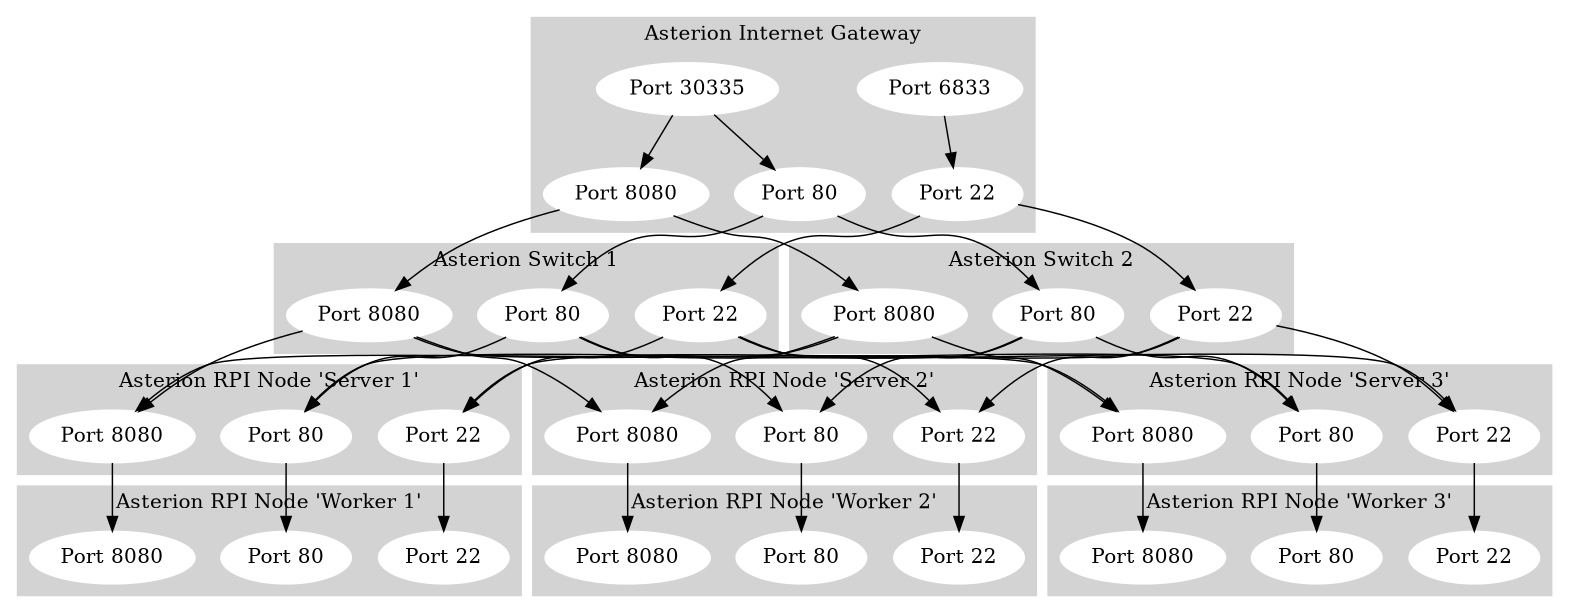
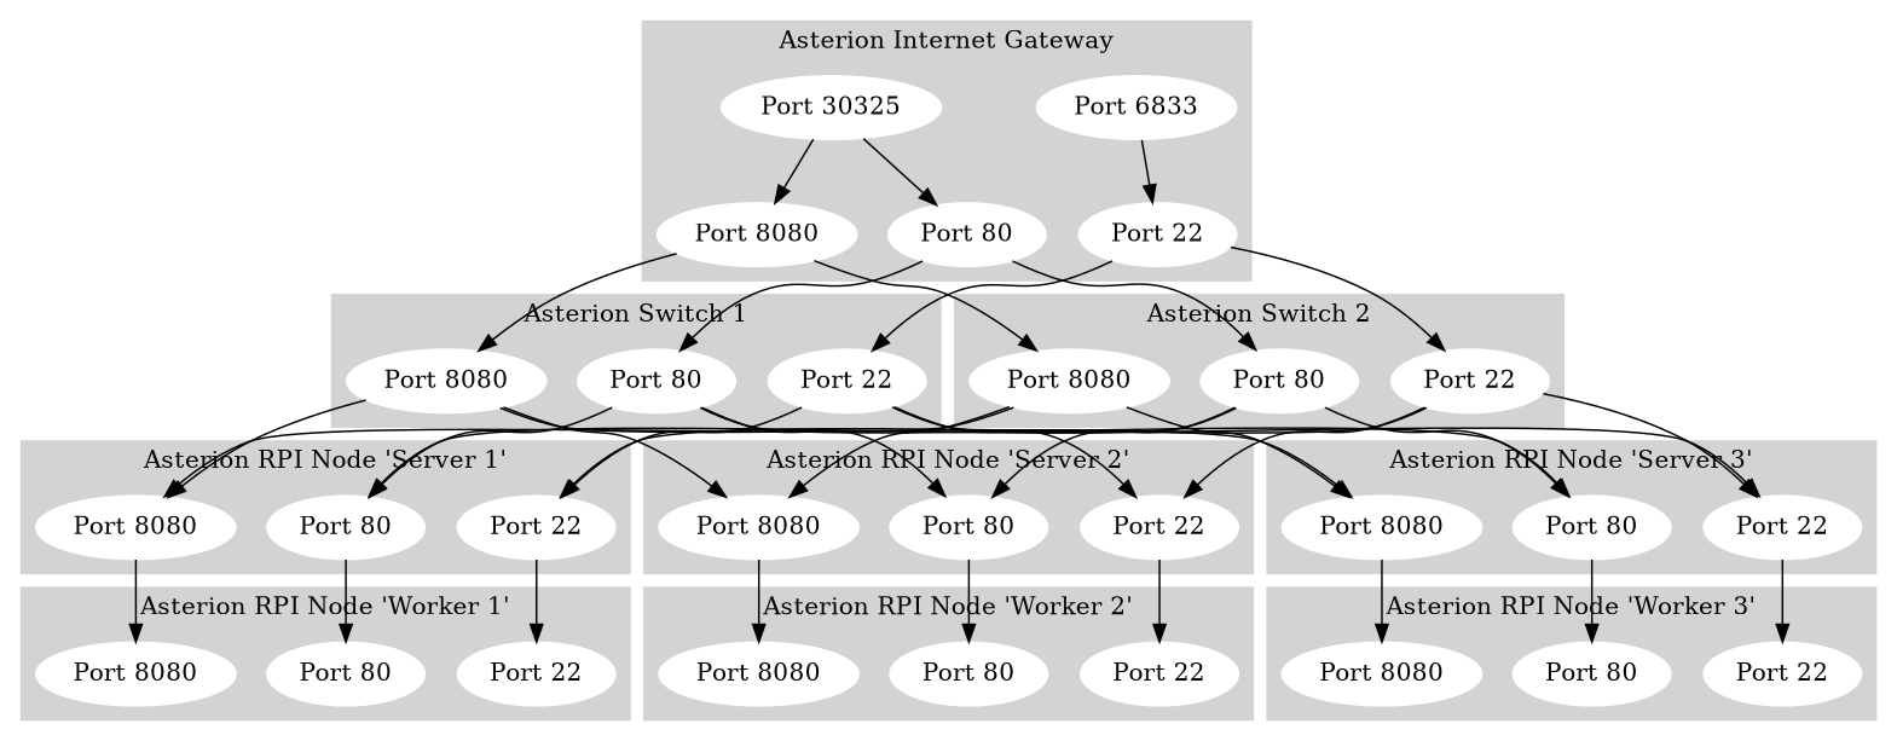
  digraph {
    node [color=white style=filled]
    n1 [label="Port 8080"]
    n2 [label="Port 80"]
    n3 [label="Port 22"]
    n4 [label="Port 6833"]
-   n5 [label="Port 30335"]
+   n5 [label="Port 30325"]
    n6 [label="Port 8080"]
    n7 [label="Port 80"]
    n8 [label="Port 22"]
    n9 [label="Port 8080"]
    n10 [label="Port 80"]
    n11 [label="Port 22"]
    n12 [label="Port 8080"]
    n13 [label="Port 80"]
    n14 [label="Port 22"]
    n15 [label="Port 8080"]
    n16 [label="Port 80"]
    n17 [label="Port 22"]
    n18 [label="Port 8080"]
    n19 [label="Port 80"]
    n20 [label="Port 22"]
    n21 [label="Port 8080"]
    n22 [label="Port 80"]
    n23 [label="Port 22"]
    n24 [label="Port 8080"]
    n25 [label="Port 80"]
    n26 [label="Port 22"]
    n27 [label="Port 8080"]
    n28 [label="Port 80"]
    n29 [label="Port 22"]
    subgraph cluster_1 {
      color=lightgrey
      label="Asterion Internet Gateway"
      style=filled
      n1
      n2
      n3
      n4
      n5
    }
    subgraph cluster_2 {
      color=lightgrey
      label="Asterion Switch 1"
      style=filled
      n6
      n7
      n8
    }
    subgraph cluster_3 {
      color=lightgrey
      label="Asterion Switch 2"
      style=filled
      n9
      n10
      n11
    }
    subgraph cluster_4 {
      color=lightgrey
      label="Asterion RPI Node 'Server 1'"
      style=filled
      n12
      n13
      n14
    }
    subgraph cluster_5 {
      color=lightgrey
      label="Asterion RPI Node 'Server 2'"
      style=filled
      n15
      n16
      n17
    }
    subgraph cluster_6 {
      color=lightgrey
      label="Asterion RPI Node 'Server 3'"
      style=filled
      n18
      n19
      n20
    }
    subgraph cluster_7 {
      color=lightgrey
      label="Asterion RPI Node 'Worker 1'"
      style=filled
      n21
      n22
      n23
    }
    subgraph cluster_8 {
      color=lightgrey
      label="Asterion RPI Node 'Worker 2'"
      style=filled
      n24
      n25
      n26
    }
    subgraph cluster_9 {
      color=lightgrey
      label="Asterion RPI Node 'Worker 3'"
      style=filled
      n27
      n28
      n29
    }
    n1 -> n6
    n1 -> n9
    n2 -> n7
    n2 -> n10
    n3 -> n8
    n3 -> n11
    n4 -> n3
    n5 -> n1
    n5 -> n2
    n6 -> n12
    n6 -> n15
    n6 -> n18
    n7 -> n13
    n7 -> n16
    n7 -> n19
    n8 -> n14
    n8 -> n17
    n8 -> n20
    n9 -> n12
    n9 -> n15
    n9 -> n18
    n10 -> n13
    n10 -> n16
    n10 -> n19
    n11 -> n14
    n11 -> n17
    n11 -> n20
    n12 -> n21
    n13 -> n22
    n14 -> n23
    n15 -> n24
    n16 -> n25
    n17 -> n26
    n18 -> n27
    n19 -> n28
    n20 -> n29
  }
